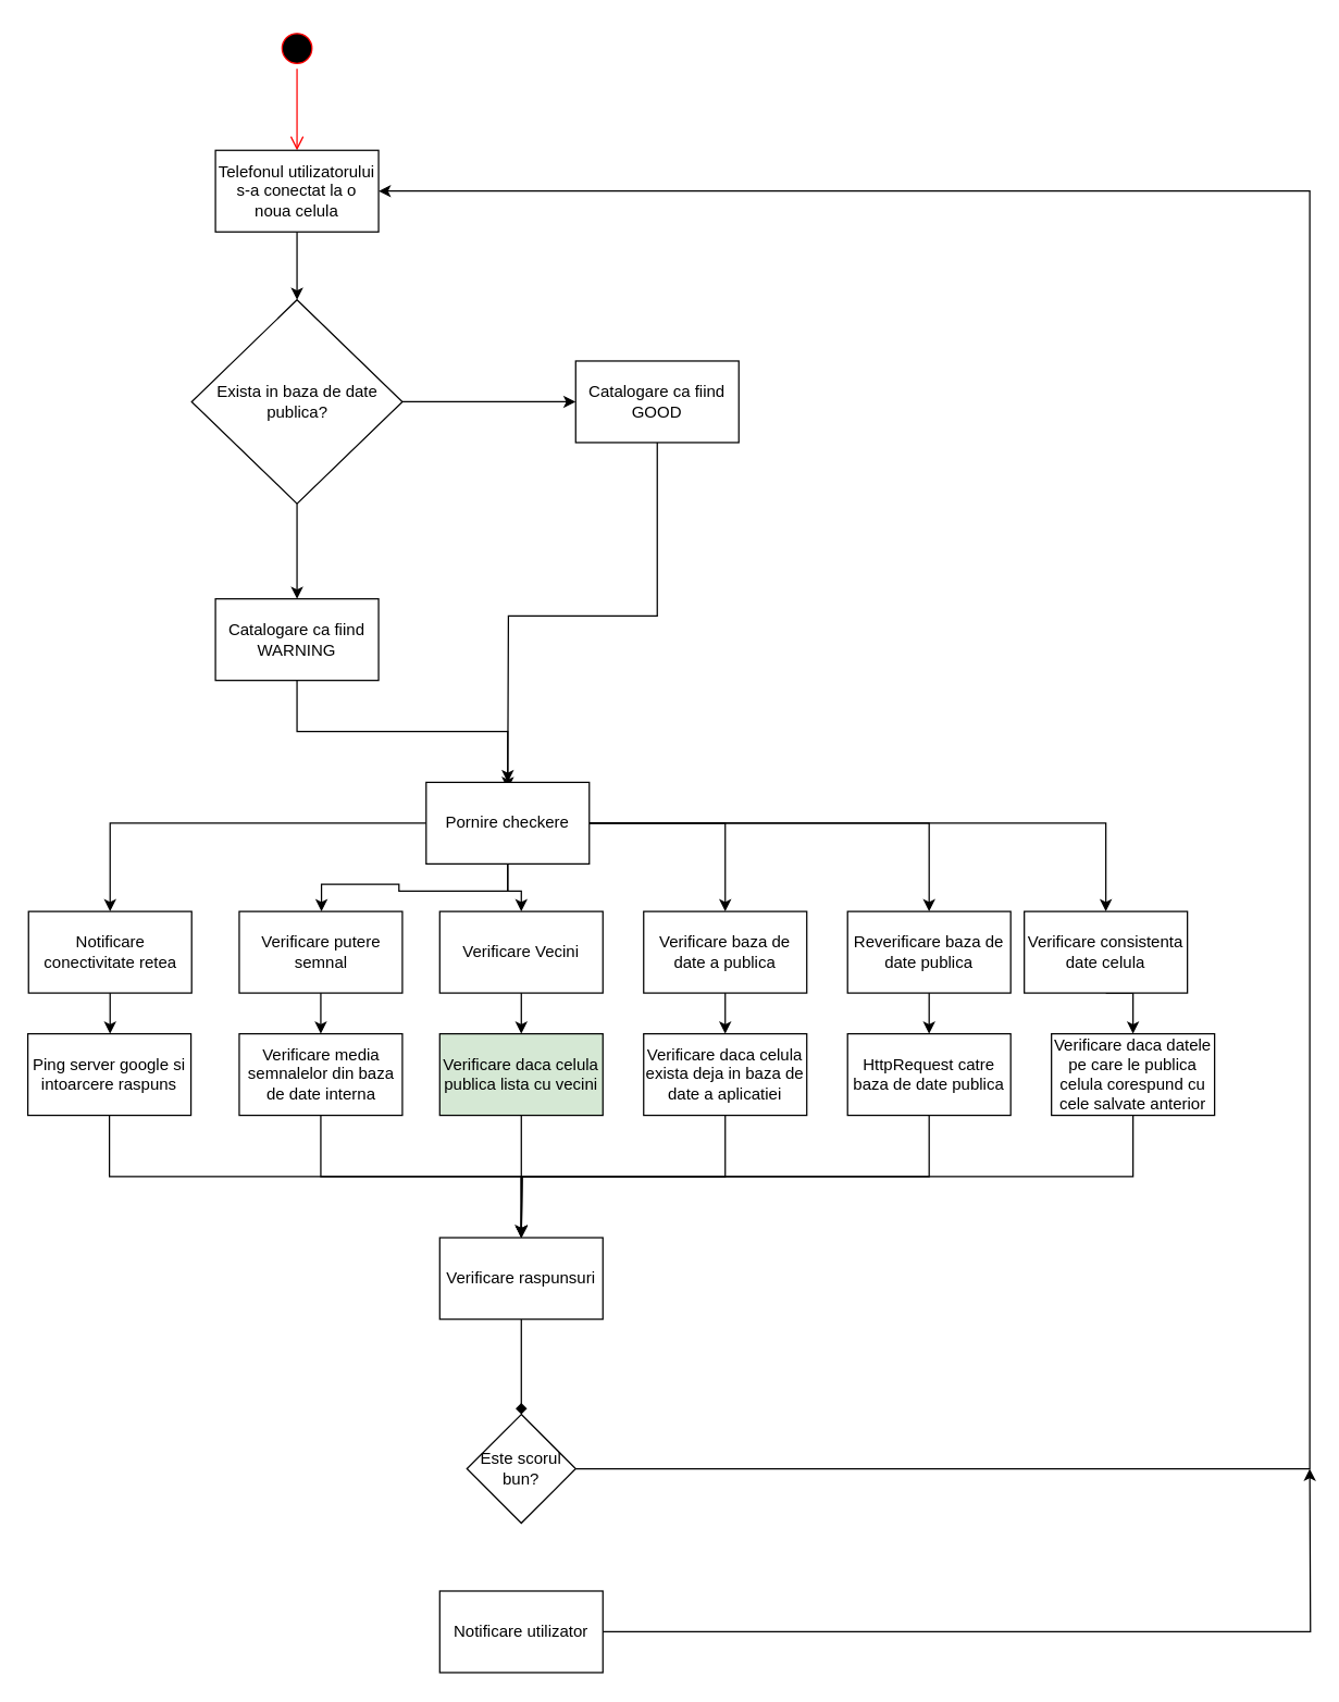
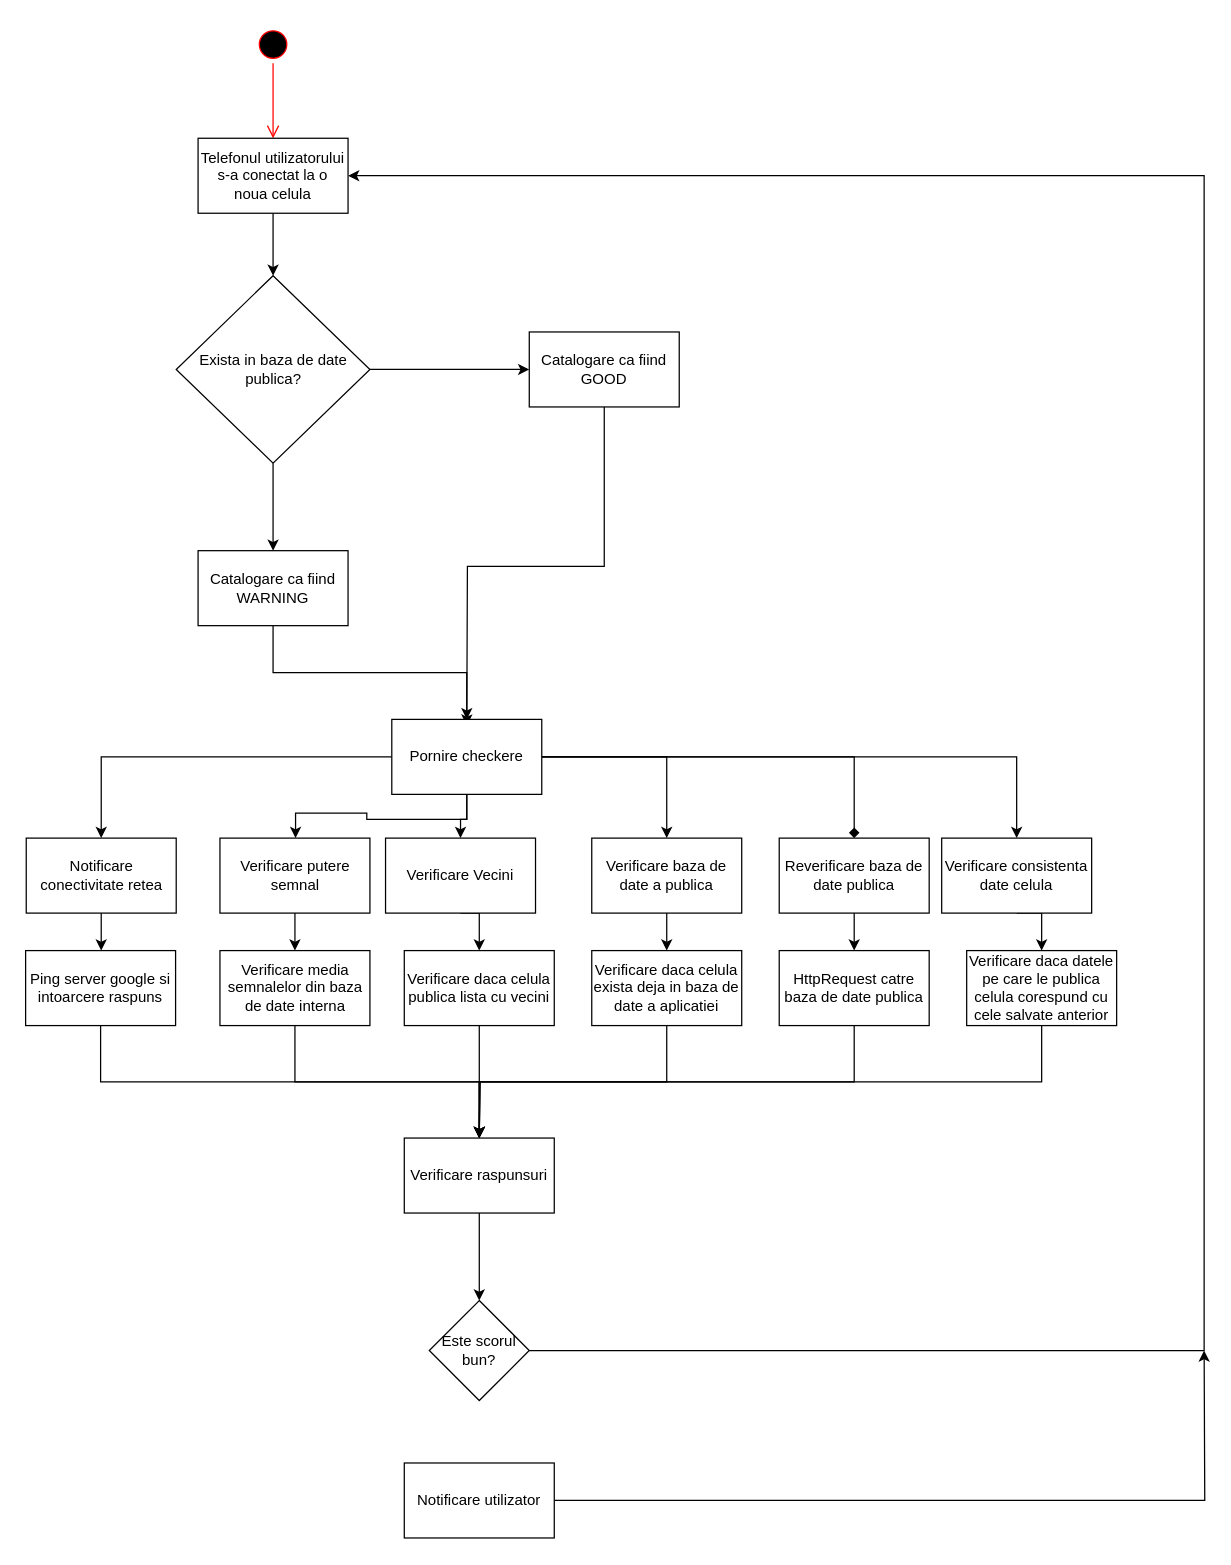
  <mxCell id="0" />
  <mxCell id="1" parent="0" />
  <mxCell id="2" value="" style="ellipse;html=1;shape=startState;fillColor=#000000;strokeColor=#ff0000;" vertex="1" parent="1"><mxGeometry x="203" y="20" width="30" height="30" as="geometry" /></mxCell>
  <mxCell id="3" value="" style="edgeStyle=orthogonalEdgeStyle;html=1;verticalAlign=bottom;endArrow=open;endSize=8;strokeColor=#ff0000;" edge="1" source="2" parent="1"><mxGeometry relative="1" as="geometry"><mxPoint x="218" y="110" as="targetPoint" /></mxGeometry></mxCell>
  <mxCell id="4" style="edgeStyle=orthogonalEdgeStyle;rounded=0;orthogonalLoop=1;jettySize=auto;html=1;exitX=0.5;exitY=1;exitDx=0;exitDy=0;entryX=0.5;entryY=0;entryDx=0;entryDy=0;" edge="1" parent="1" source="5" target="8"><mxGeometry relative="1" as="geometry" /></mxCell>
  <mxCell id="5" value="Telefonul utilizatorului s-a conectat la o noua celula" style="rounded=0;whiteSpace=wrap;html=1;" vertex="1" parent="1"><mxGeometry x="158" y="110" width="120" height="60" as="geometry" /></mxCell>
  <mxCell id="6" style="edgeStyle=orthogonalEdgeStyle;rounded=0;orthogonalLoop=1;jettySize=auto;html=1;exitX=1;exitY=0.5;exitDx=0;exitDy=0;" edge="1" parent="1" source="8"><mxGeometry relative="1" as="geometry"><mxPoint x="423" y="295" as="targetPoint" /></mxGeometry></mxCell>
  <mxCell id="7" style="edgeStyle=orthogonalEdgeStyle;rounded=0;orthogonalLoop=1;jettySize=auto;html=1;" edge="1" parent="1" source="8" target="12"><mxGeometry relative="1" as="geometry" /></mxCell>
  <mxCell id="8" value="Exista in baza de date publica?" style="rhombus;whiteSpace=wrap;html=1;" vertex="1" parent="1"><mxGeometry x="140.5" y="220" width="155" height="150" as="geometry" /></mxCell>
  <mxCell id="9" style="edgeStyle=orthogonalEdgeStyle;rounded=0;orthogonalLoop=1;jettySize=auto;html=1;exitX=0.5;exitY=1;exitDx=0;exitDy=0;" edge="1" parent="1" source="10"><mxGeometry relative="1" as="geometry"><mxPoint x="373" y="580" as="targetPoint" /></mxGeometry></mxCell>
  <mxCell id="10" value="Catalogare ca fiind GOOD" style="rounded=0;whiteSpace=wrap;html=1;" vertex="1" parent="1"><mxGeometry x="423" y="265" width="120" height="60" as="geometry" /></mxCell>
  <mxCell id="11" style="edgeStyle=orthogonalEdgeStyle;rounded=0;orthogonalLoop=1;jettySize=auto;html=1;exitX=0.5;exitY=1;exitDx=0;exitDy=0;entryX=0.5;entryY=0;entryDx=0;entryDy=0;" edge="1" parent="1" source="12" target="19"><mxGeometry relative="1" as="geometry" /></mxCell>
  <mxCell id="12" value="Catalogare ca fiind WARNING" style="rounded=0;whiteSpace=wrap;html=1;" vertex="1" parent="1"><mxGeometry x="158" y="440" width="120" height="60" as="geometry" /></mxCell>
  <mxCell id="13" style="edgeStyle=orthogonalEdgeStyle;rounded=0;orthogonalLoop=1;jettySize=auto;html=1;entryX=0.5;entryY=0;entryDx=0;entryDy=0;" edge="1" parent="1" source="19" target="21"><mxGeometry relative="1" as="geometry" /></mxCell>
  <mxCell id="14" style="edgeStyle=orthogonalEdgeStyle;rounded=0;orthogonalLoop=1;jettySize=auto;html=1;exitX=0.5;exitY=1;exitDx=0;exitDy=0;" edge="1" parent="1" source="19" target="23"><mxGeometry relative="1" as="geometry"><Array as="points"><mxPoint x="373" y="655" /><mxPoint x="293" y="655" /><mxPoint x="293" y="650" /><mxPoint x="236" y="650" /></Array></mxGeometry></mxCell>
  <mxCell id="15" style="edgeStyle=orthogonalEdgeStyle;rounded=0;orthogonalLoop=1;jettySize=auto;html=1;" edge="1" parent="1" source="19" target="25"><mxGeometry relative="1" as="geometry" /></mxCell>
  <mxCell id="16" style="edgeStyle=orthogonalEdgeStyle;rounded=0;orthogonalLoop=1;jettySize=auto;html=1;entryX=0.5;entryY=0;entryDx=0;entryDy=0;" edge="1" parent="1" source="19" target="27"><mxGeometry relative="1" as="geometry" /></mxCell>
- <mxCell id="17" style="edgeStyle=orthogonalEdgeStyle;rounded=0;orthogonalLoop=1;jettySize=auto;html=1;" edge="1" parent="1" source="19" target="29"><mxGeometry relative="1" as="geometry" /></mxCell>
+ <mxCell id="17" style="edgeStyle=orthogonalEdgeStyle;rounded=0;orthogonalLoop=1;jettySize=auto;html=1;endArrow=diamond;" edge="1" parent="1" source="19" target="29"><mxGeometry relative="1" as="geometry" /></mxCell>
  <mxCell id="18" style="edgeStyle=orthogonalEdgeStyle;rounded=0;orthogonalLoop=1;jettySize=auto;html=1;" edge="1" parent="1" source="19" target="31"><mxGeometry relative="1" as="geometry" /></mxCell>
  <mxCell id="19" value="Pornire checkere" style="rounded=0;whiteSpace=wrap;html=1;" vertex="1" parent="1"><mxGeometry x="313" y="575" width="120" height="60" as="geometry" /></mxCell>
  <mxCell id="20" style="edgeStyle=orthogonalEdgeStyle;rounded=0;orthogonalLoop=1;jettySize=auto;html=1;" edge="1" parent="1" source="21"><mxGeometry relative="1" as="geometry"><mxPoint x="80.5" y="760" as="targetPoint" /></mxGeometry></mxCell>
  <mxCell id="21" value="Notificare conectivitate retea" style="rounded=0;whiteSpace=wrap;html=1;" vertex="1" parent="1"><mxGeometry x="20.5" y="670" width="120" height="60" as="geometry" /></mxCell>
  <mxCell id="22" style="edgeStyle=orthogonalEdgeStyle;rounded=0;orthogonalLoop=1;jettySize=auto;html=1;exitX=0.5;exitY=1;exitDx=0;exitDy=0;entryX=0.5;entryY=0;entryDx=0;entryDy=0;" edge="1" parent="1" source="23" target="35"><mxGeometry relative="1" as="geometry" /></mxCell>
  <mxCell id="23" value="Verificare putere semnal" style="rounded=0;whiteSpace=wrap;html=1;" vertex="1" parent="1"><mxGeometry x="175.5" y="670" width="120" height="60" as="geometry" /></mxCell>
  <mxCell id="24" style="edgeStyle=orthogonalEdgeStyle;rounded=0;orthogonalLoop=1;jettySize=auto;html=1;exitX=0.5;exitY=1;exitDx=0;exitDy=0;entryX=0.5;entryY=0;entryDx=0;entryDy=0;" edge="1" parent="1" source="25" target="37"><mxGeometry relative="1" as="geometry" /></mxCell>
- <mxCell id="25" value="Verificare Vecini" style="rounded=0;whiteSpace=wrap;html=1;" vertex="1" parent="1"><mxGeometry x="323" y="670" width="120" height="60" as="geometry" /></mxCell>
+ <mxCell id="25" value="Verificare Vecini" style="rounded=0;whiteSpace=wrap;html=1;" vertex="1" parent="1"><mxGeometry x="308" y="670" width="120" height="60" as="geometry" /></mxCell>
  <mxCell id="26" style="edgeStyle=orthogonalEdgeStyle;rounded=0;orthogonalLoop=1;jettySize=auto;html=1;exitX=0.5;exitY=1;exitDx=0;exitDy=0;entryX=0.5;entryY=0;entryDx=0;entryDy=0;" edge="1" parent="1" source="27" target="39"><mxGeometry relative="1" as="geometry" /></mxCell>
  <mxCell id="27" value="Verificare baza de date a publica" style="rounded=0;whiteSpace=wrap;html=1;" vertex="1" parent="1"><mxGeometry x="473" y="670" width="120" height="60" as="geometry" /></mxCell>
  <mxCell id="28" style="edgeStyle=orthogonalEdgeStyle;rounded=0;orthogonalLoop=1;jettySize=auto;html=1;exitX=0.5;exitY=1;exitDx=0;exitDy=0;entryX=0.5;entryY=0;entryDx=0;entryDy=0;" edge="1" parent="1" source="29" target="41"><mxGeometry relative="1" as="geometry" /></mxCell>
  <mxCell id="29" value="Reverificare baza de date publica" style="rounded=0;whiteSpace=wrap;html=1;" vertex="1" parent="1"><mxGeometry x="623" y="670" width="120" height="60" as="geometry" /></mxCell>
  <mxCell id="30" style="edgeStyle=orthogonalEdgeStyle;rounded=0;orthogonalLoop=1;jettySize=auto;html=1;exitX=0.5;exitY=1;exitDx=0;exitDy=0;entryX=0.5;entryY=0;entryDx=0;entryDy=0;" edge="1" parent="1" source="31" target="43"><mxGeometry relative="1" as="geometry" /></mxCell>
  <mxCell id="31" value="Verificare consistenta date celula" style="rounded=0;whiteSpace=wrap;html=1;" vertex="1" parent="1"><mxGeometry x="753" y="670" width="120" height="60" as="geometry" /></mxCell>
  <mxCell id="32" style="edgeStyle=orthogonalEdgeStyle;rounded=0;orthogonalLoop=1;jettySize=auto;html=1;exitX=0.5;exitY=1;exitDx=0;exitDy=0;" edge="1" parent="1" source="33" target="45"><mxGeometry relative="1" as="geometry" /></mxCell>
  <mxCell id="33" value="Ping server google si intoarcere raspuns" style="rounded=0;whiteSpace=wrap;html=1;" vertex="1" parent="1"><mxGeometry x="20" y="760" width="120" height="60" as="geometry" /></mxCell>
  <mxCell id="34" style="edgeStyle=orthogonalEdgeStyle;rounded=0;orthogonalLoop=1;jettySize=auto;html=1;exitX=0.5;exitY=1;exitDx=0;exitDy=0;" edge="1" parent="1" source="35"><mxGeometry relative="1" as="geometry"><mxPoint x="383" y="910" as="targetPoint" /></mxGeometry></mxCell>
  <mxCell id="35" value="&lt;div&gt;Verificare media semnalelor din baza de date interna&lt;/div&gt;" style="rounded=0;whiteSpace=wrap;html=1;" vertex="1" parent="1"><mxGeometry x="175.5" y="760" width="120" height="60" as="geometry" /></mxCell>
  <mxCell id="36" style="edgeStyle=orthogonalEdgeStyle;rounded=0;orthogonalLoop=1;jettySize=auto;html=1;" edge="1" parent="1" source="37"><mxGeometry relative="1" as="geometry"><mxPoint x="383" y="910" as="targetPoint" /></mxGeometry></mxCell>
- <mxCell id="37" value="Verificare daca celula publica lista cu vecini" style="rounded=0;whiteSpace=wrap;html=1;fillColor=#d5e8d4;" vertex="1" parent="1"><mxGeometry x="323" y="760" width="120" height="60" as="geometry" /></mxCell>
+ <mxCell id="37" value="Verificare daca celula publica lista cu vecini" style="rounded=0;whiteSpace=wrap;html=1;" vertex="1" parent="1"><mxGeometry x="323" y="760" width="120" height="60" as="geometry" /></mxCell>
  <mxCell id="38" style="edgeStyle=orthogonalEdgeStyle;rounded=0;orthogonalLoop=1;jettySize=auto;html=1;exitX=0.5;exitY=1;exitDx=0;exitDy=0;" edge="1" parent="1" source="39"><mxGeometry relative="1" as="geometry"><mxPoint x="383" y="910" as="targetPoint" /></mxGeometry></mxCell>
  <mxCell id="39" value="Verificare daca celula exista deja in baza de date a aplicatiei" style="rounded=0;whiteSpace=wrap;html=1;" vertex="1" parent="1"><mxGeometry x="473" y="760" width="120" height="60" as="geometry" /></mxCell>
  <mxCell id="40" style="edgeStyle=orthogonalEdgeStyle;rounded=0;orthogonalLoop=1;jettySize=auto;html=1;exitX=0.5;exitY=1;exitDx=0;exitDy=0;" edge="1" parent="1" source="41"><mxGeometry relative="1" as="geometry"><mxPoint x="383" y="910" as="targetPoint" /></mxGeometry></mxCell>
  <mxCell id="41" value="HttpRequest catre baza de date publica" style="rounded=0;whiteSpace=wrap;html=1;" vertex="1" parent="1"><mxGeometry x="623" y="760" width="120" height="60" as="geometry" /></mxCell>
  <mxCell id="42" style="edgeStyle=orthogonalEdgeStyle;rounded=0;orthogonalLoop=1;jettySize=auto;html=1;exitX=0.5;exitY=1;exitDx=0;exitDy=0;" edge="1" parent="1" source="43" target="45"><mxGeometry relative="1" as="geometry" /></mxCell>
  <mxCell id="43" value="Verificare daca datele pe care le publica celula corespund cu cele salvate anterior" style="rounded=0;whiteSpace=wrap;html=1;" vertex="1" parent="1"><mxGeometry x="773" y="760" width="120" height="60" as="geometry" /></mxCell>
- <mxCell id="44" style="edgeStyle=orthogonalEdgeStyle;rounded=0;orthogonalLoop=1;jettySize=auto;html=1;exitX=0.5;exitY=1;exitDx=0;exitDy=0;endArrow=diamond;" edge="1" parent="1" source="45" target="47"><mxGeometry relative="1" as="geometry" /></mxCell>
+ <mxCell id="44" style="edgeStyle=orthogonalEdgeStyle;rounded=0;orthogonalLoop=1;jettySize=auto;html=1;exitX=0.5;exitY=1;exitDx=0;exitDy=0;" edge="1" parent="1" source="45" target="47"><mxGeometry relative="1" as="geometry" /></mxCell>
  <mxCell id="45" value="Verificare raspunsuri" style="rounded=0;whiteSpace=wrap;html=1;" vertex="1" parent="1"><mxGeometry x="323" y="910" width="120" height="60" as="geometry" /></mxCell>
  <mxCell id="46" style="edgeStyle=orthogonalEdgeStyle;rounded=0;orthogonalLoop=1;jettySize=auto;html=1;exitX=1;exitY=0.5;exitDx=0;exitDy=0;entryX=1;entryY=0.5;entryDx=0;entryDy=0;" edge="1" parent="1" source="47" target="5"><mxGeometry relative="1" as="geometry"><mxPoint x="963" y="150" as="targetPoint" /><Array as="points"><mxPoint x="963" y="1080" /><mxPoint x="963" y="140" /></Array></mxGeometry></mxCell>
  <mxCell id="47" value="Este scorul bun?" style="rhombus;whiteSpace=wrap;html=1;" vertex="1" parent="1"><mxGeometry x="343" y="1040" width="80" height="80" as="geometry" /></mxCell>
  <mxCell id="48" style="edgeStyle=orthogonalEdgeStyle;rounded=0;orthogonalLoop=1;jettySize=auto;html=1;" edge="1" parent="1" source="49"><mxGeometry relative="1" as="geometry"><mxPoint x="963" y="1080" as="targetPoint" /></mxGeometry></mxCell>
  <mxCell id="49" value="Notificare utilizator" style="rounded=0;whiteSpace=wrap;html=1;" vertex="1" parent="1"><mxGeometry x="323" y="1170" width="120" height="60" as="geometry" /></mxCell>
